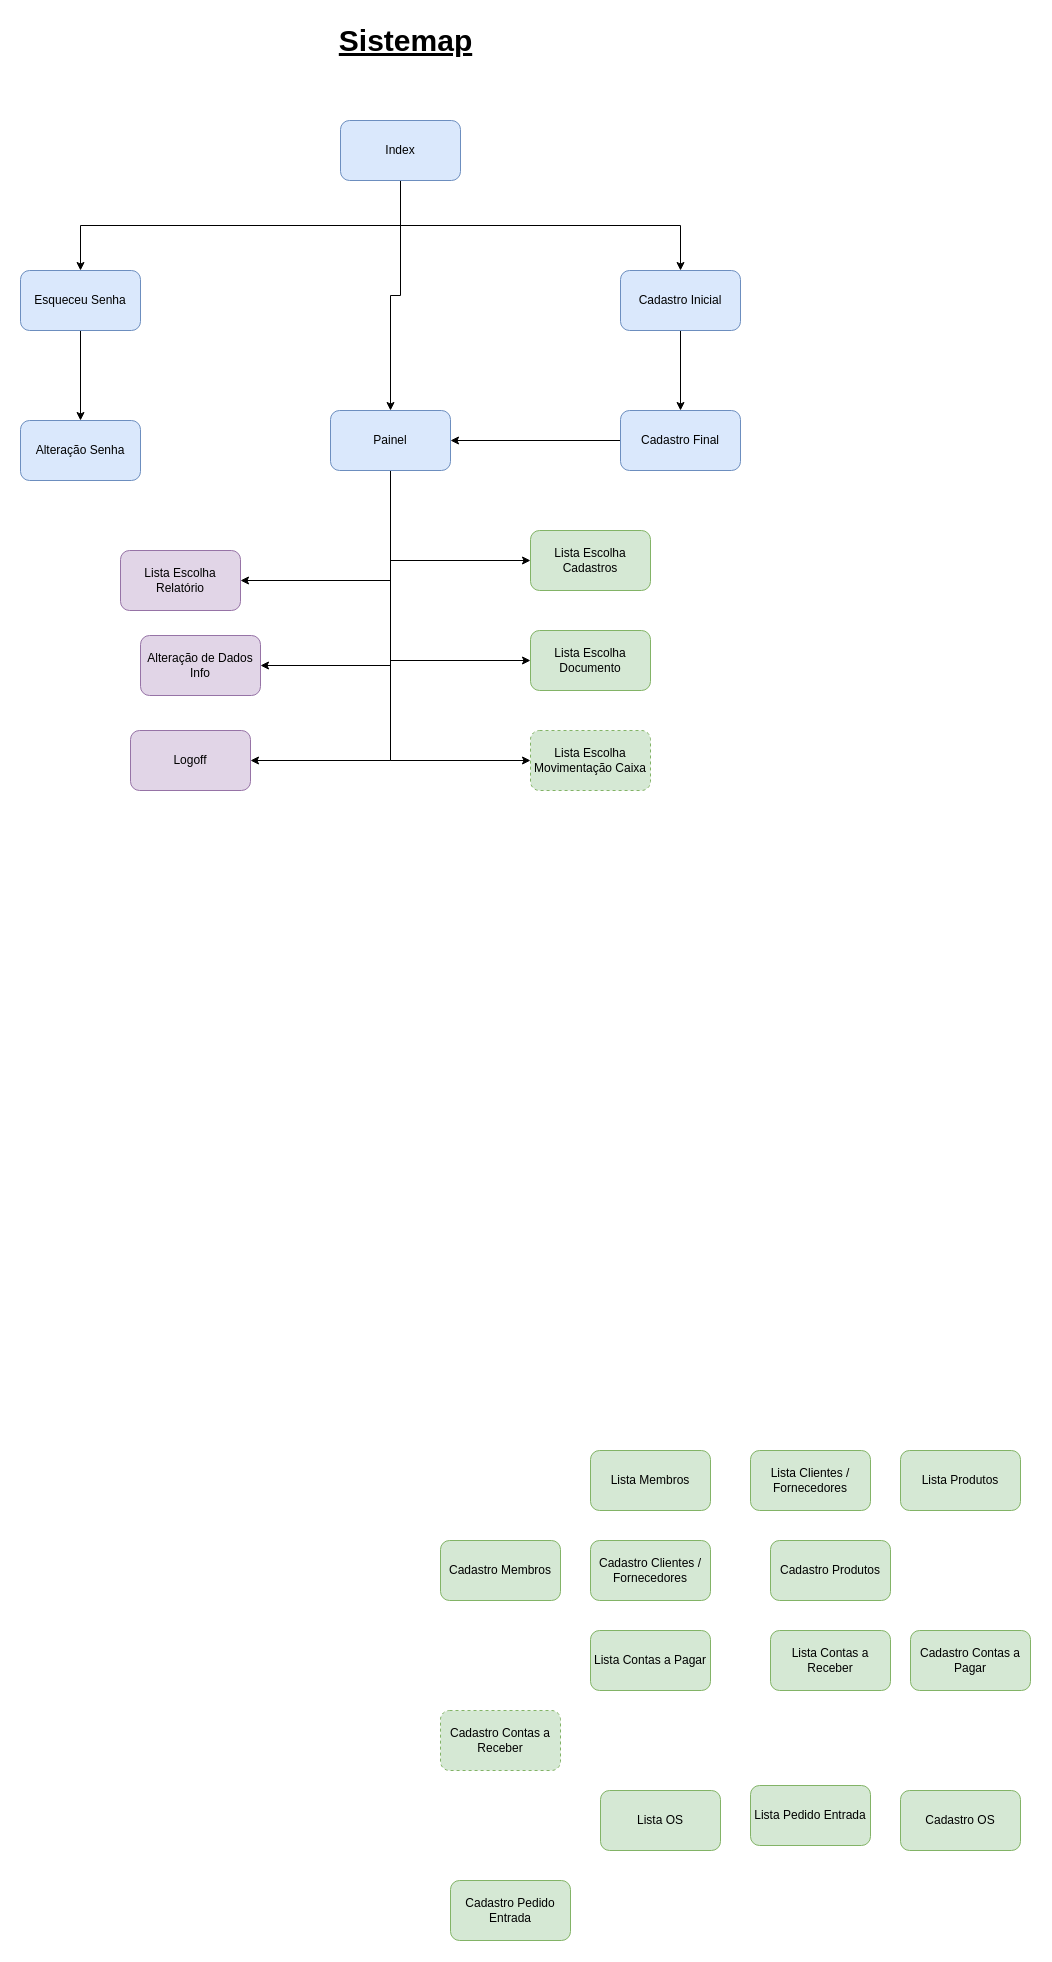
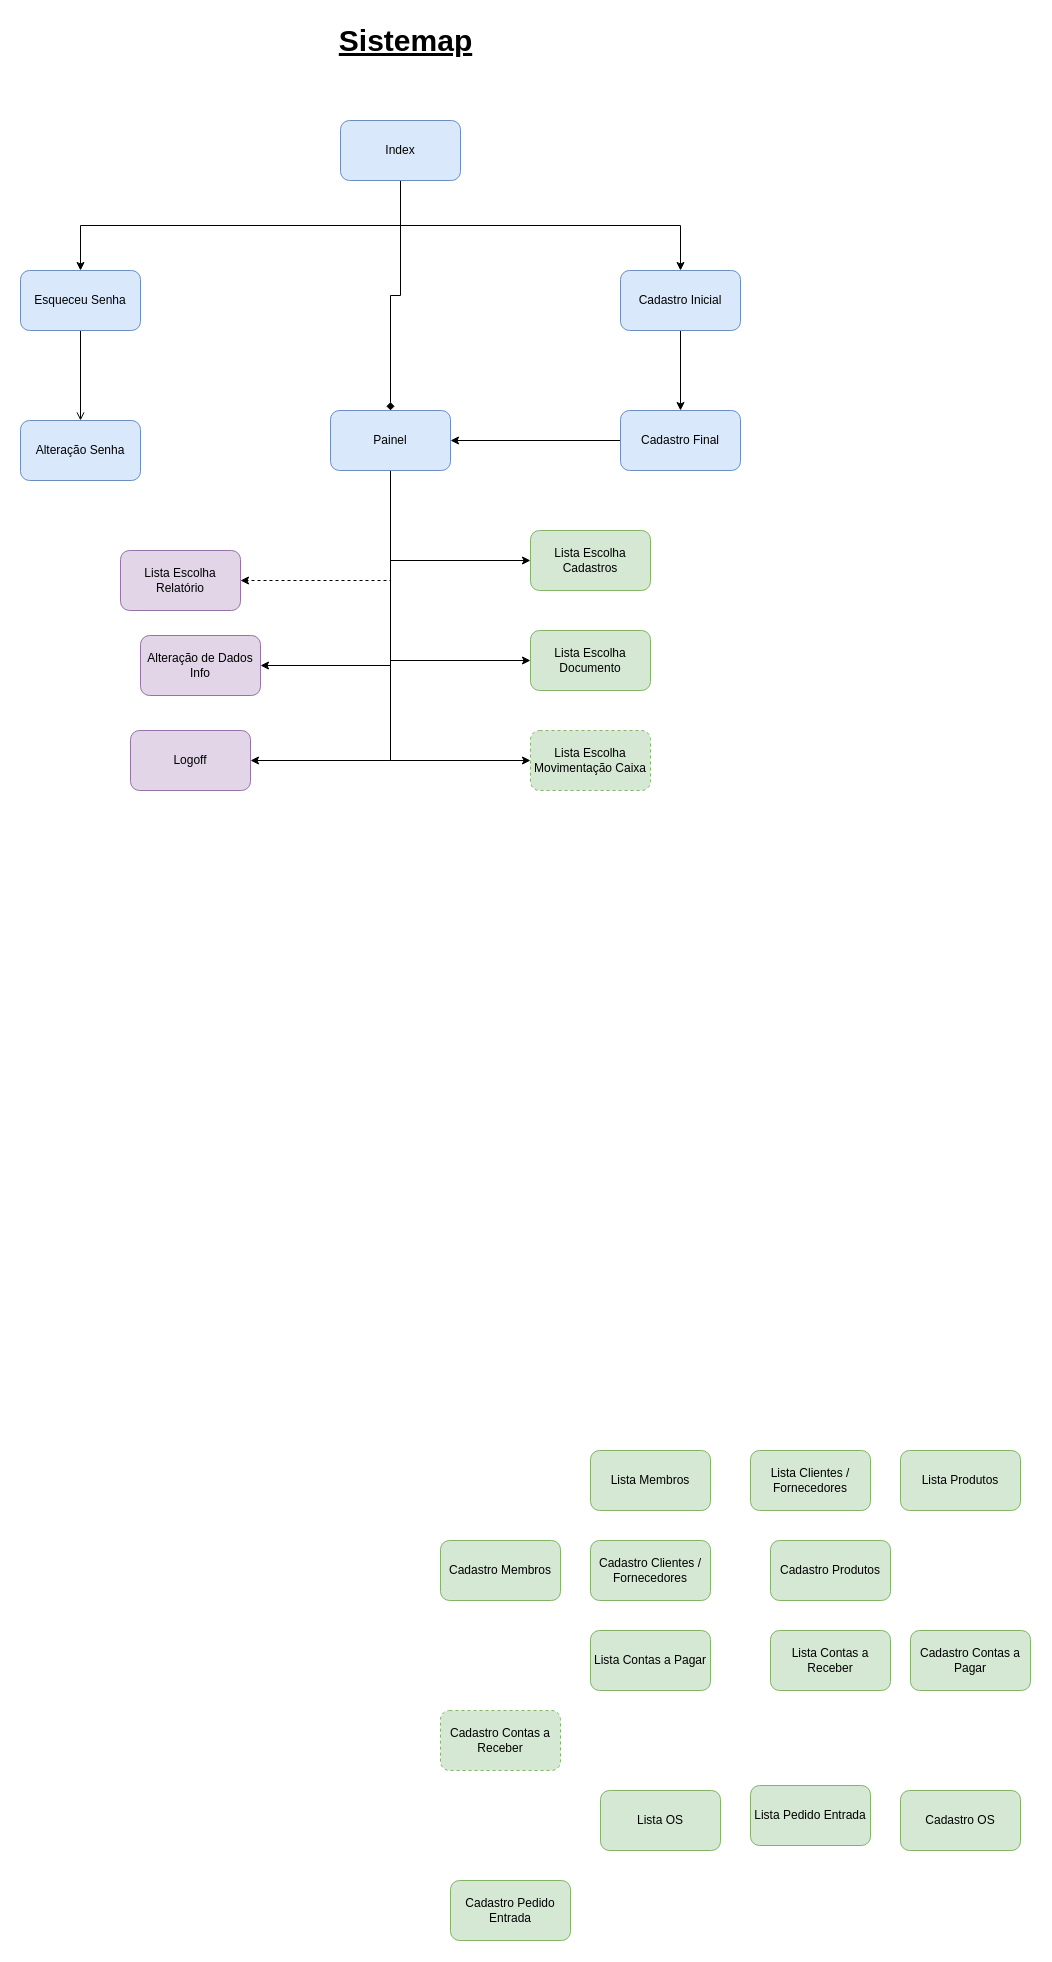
  <mxCell id="0" />
  <mxCell id="1" parent="0" />
  <mxCell id="2" style="edgeStyle=orthogonalEdgeStyle;rounded=0;orthogonalLoop=1;jettySize=auto;html=1;entryX=0.5;entryY=0;entryDx=0;entryDy=0;exitX=0.5;exitY=1;exitDx=0;exitDy=0;" edge="1" parent="1" source="5" target="8"><mxGeometry relative="1" as="geometry" /></mxCell>
- <mxCell id="3" style="edgeStyle=orthogonalEdgeStyle;rounded=0;orthogonalLoop=1;jettySize=auto;html=1;" edge="1" parent="1" source="5" target="40"><mxGeometry relative="1" as="geometry" /></mxCell>
+ <mxCell id="3" style="edgeStyle=orthogonalEdgeStyle;rounded=0;orthogonalLoop=1;jettySize=auto;html=1;endArrow=diamond;" edge="1" parent="1" source="5" target="40"><mxGeometry relative="1" as="geometry" /></mxCell>
  <mxCell id="4" style="edgeStyle=orthogonalEdgeStyle;rounded=0;orthogonalLoop=1;jettySize=auto;html=1;exitX=0.5;exitY=1;exitDx=0;exitDy=0;" edge="1" parent="1" source="5" target="12"><mxGeometry relative="1" as="geometry" /></mxCell>
  <mxCell id="5" value="Index" style="rounded=1;whiteSpace=wrap;html=1;fillColor=#dae8fc;strokeColor=#6c8ebf;" vertex="1" parent="1"><mxGeometry x="340" y="120" width="120" height="60" as="geometry" /></mxCell>
  <mxCell id="6" value="Alteração Senha" style="rounded=1;whiteSpace=wrap;html=1;fillColor=#dae8fc;strokeColor=#6c8ebf;" vertex="1" parent="1"><mxGeometry x="20" y="420" width="120" height="60" as="geometry" /></mxCell>
- <mxCell id="7" style="edgeStyle=orthogonalEdgeStyle;rounded=0;orthogonalLoop=1;jettySize=auto;html=1;entryX=0.5;entryY=0;entryDx=0;entryDy=0;" edge="1" parent="1" source="8" target="6"><mxGeometry relative="1" as="geometry" /></mxCell>
+ <mxCell id="7" style="edgeStyle=orthogonalEdgeStyle;rounded=0;orthogonalLoop=1;jettySize=auto;html=1;entryX=0.5;entryY=0;entryDx=0;entryDy=0;endArrow=open;" edge="1" parent="1" source="8" target="6"><mxGeometry relative="1" as="geometry" /></mxCell>
  <mxCell id="8" value="Esqueceu Senha" style="rounded=1;whiteSpace=wrap;html=1;fillColor=#dae8fc;strokeColor=#6c8ebf;" vertex="1" parent="1"><mxGeometry x="20" y="270" width="120" height="60" as="geometry" /></mxCell>
  <mxCell id="9" style="edgeStyle=orthogonalEdgeStyle;rounded=0;orthogonalLoop=1;jettySize=auto;html=1;entryX=1;entryY=0.5;entryDx=0;entryDy=0;" edge="1" parent="1" source="10" target="40"><mxGeometry relative="1" as="geometry" /></mxCell>
  <mxCell id="10" value="Cadastro Final" style="rounded=1;whiteSpace=wrap;html=1;fillColor=#dae8fc;strokeColor=#6c8ebf;" vertex="1" parent="1"><mxGeometry x="620" y="410" width="120" height="60" as="geometry" /></mxCell>
  <mxCell id="11" style="edgeStyle=orthogonalEdgeStyle;rounded=0;orthogonalLoop=1;jettySize=auto;html=1;" edge="1" parent="1" source="12" target="10"><mxGeometry relative="1" as="geometry" /></mxCell>
  <mxCell id="12" value="Cadastro Inicial" style="rounded=1;whiteSpace=wrap;html=1;fillColor=#dae8fc;strokeColor=#6c8ebf;" vertex="1" parent="1"><mxGeometry x="620" y="270" width="120" height="60" as="geometry" /></mxCell>
  <mxCell id="13" value="Lista Escolha Cadastros" style="rounded=1;whiteSpace=wrap;html=1;fillColor=#d5e8d4;strokeColor=#82b366;" vertex="1" parent="1"><mxGeometry x="530" y="530" width="120" height="60" as="geometry" /></mxCell>
  <mxCell id="14" value="Lista Clientes / Fornecedores" style="rounded=1;whiteSpace=wrap;html=1;fillColor=#d5e8d4;strokeColor=#82b366;" vertex="1" parent="1"><mxGeometry x="750" y="1450" width="120" height="60" as="geometry" /></mxCell>
  <mxCell id="15" value="Lista Membros" style="rounded=1;whiteSpace=wrap;html=1;fillColor=#d5e8d4;strokeColor=#82b366;" vertex="1" parent="1"><mxGeometry x="590" y="1450" width="120" height="60" as="geometry" /></mxCell>
  <mxCell id="16" value="Lista Produtos" style="rounded=1;whiteSpace=wrap;html=1;fillColor=#d5e8d4;strokeColor=#82b366;" vertex="1" parent="1"><mxGeometry x="900" y="1450" width="120" height="60" as="geometry" /></mxCell>
  <mxCell id="17" value="Cadastro Membros" style="rounded=1;whiteSpace=wrap;html=1;fillColor=#d5e8d4;strokeColor=#82b366;" vertex="1" parent="1"><mxGeometry x="440" y="1540" width="120" height="60" as="geometry" /></mxCell>
  <mxCell id="18" value="Cadastro Produtos" style="rounded=1;whiteSpace=wrap;html=1;fillColor=#d5e8d4;strokeColor=#82b366;" vertex="1" parent="1"><mxGeometry x="770" y="1540" width="120" height="60" as="geometry" /></mxCell>
  <mxCell id="19" value="Cadastro Clientes / Fornecedores" style="rounded=1;whiteSpace=wrap;html=1;fillColor=#d5e8d4;strokeColor=#82b366;" vertex="1" parent="1"><mxGeometry x="590" y="1540" width="120" height="60" as="geometry" /></mxCell>
  <mxCell id="20" value="Lista Escolha Movimentação Caixa" style="rounded=1;whiteSpace=wrap;html=1;fillColor=#d5e8d4;strokeColor=#82b366;dashed=1;" vertex="1" parent="1"><mxGeometry x="530" y="730" width="120" height="60" as="geometry" /></mxCell>
  <mxCell id="21" value="Lista Contas a Receber" style="rounded=1;whiteSpace=wrap;html=1;fillColor=#d5e8d4;strokeColor=#82b366;" vertex="1" parent="1"><mxGeometry x="770" y="1630" width="120" height="60" as="geometry" /></mxCell>
  <mxCell id="22" value="Lista Contas a Pagar" style="rounded=1;whiteSpace=wrap;html=1;fillColor=#d5e8d4;strokeColor=#82b366;" vertex="1" parent="1"><mxGeometry x="590" y="1630" width="120" height="60" as="geometry" /></mxCell>
  <mxCell id="23" value="Cadastro Contas a Pagar" style="rounded=1;whiteSpace=wrap;html=1;fillColor=#d5e8d4;strokeColor=#82b366;" vertex="1" parent="1"><mxGeometry x="910" y="1630" width="120" height="60" as="geometry" /></mxCell>
  <mxCell id="24" value="Cadastro Contas a Receber" style="rounded=1;whiteSpace=wrap;html=1;fillColor=#d5e8d4;strokeColor=#82b366;dashed=1;" vertex="1" parent="1"><mxGeometry x="440" y="1710" width="120" height="60" as="geometry" /></mxCell>
  <mxCell id="25" value="Lista Escolha Documento" style="rounded=1;whiteSpace=wrap;html=1;fillColor=#d5e8d4;strokeColor=#82b366;" vertex="1" parent="1"><mxGeometry x="530" y="630" width="120" height="60" as="geometry" /></mxCell>
  <mxCell id="26" value="Cadastro Pedido Entrada" style="rounded=1;whiteSpace=wrap;html=1;fillColor=#d5e8d4;strokeColor=#82b366;" vertex="1" parent="1"><mxGeometry x="450" y="1880" width="120" height="60" as="geometry" /></mxCell>
  <mxCell id="27" value="Cadastro OS" style="rounded=1;whiteSpace=wrap;html=1;fillColor=#d5e8d4;strokeColor=#82b366;" vertex="1" parent="1"><mxGeometry x="900" y="1790" width="120" height="60" as="geometry" /></mxCell>
  <mxCell id="28" value="Lista Pedido Entrada" style="rounded=1;whiteSpace=wrap;html=1;fillColor=#d5e8d4;strokeColor=#82b366;" vertex="1" parent="1"><mxGeometry x="750" y="1785" width="120" height="60" as="geometry" /></mxCell>
  <mxCell id="29" value="Lista OS" style="rounded=1;whiteSpace=wrap;html=1;fillColor=#d5e8d4;strokeColor=#82b366;" vertex="1" parent="1"><mxGeometry x="600" y="1790" width="120" height="60" as="geometry" /></mxCell>
  <mxCell id="30" value="Lista Escolha Relatório" style="rounded=1;whiteSpace=wrap;html=1;fillColor=#e1d5e7;strokeColor=#9673a6;" vertex="1" parent="1"><mxGeometry x="120" y="550" width="120" height="60" as="geometry" /></mxCell>
  <mxCell id="31" value="Alteração de Dados Info" style="rounded=1;whiteSpace=wrap;html=1;fillColor=#e1d5e7;strokeColor=#9673a6;" vertex="1" parent="1"><mxGeometry x="140" y="635" width="120" height="60" as="geometry" /></mxCell>
  <mxCell id="32" value="Logoff" style="rounded=1;whiteSpace=wrap;html=1;fillColor=#e1d5e7;strokeColor=#9673a6;" vertex="1" parent="1"><mxGeometry x="130" y="730" width="120" height="60" as="geometry" /></mxCell>
  <mxCell id="33" value="Sistemap" style="text;html=1;resizable=0;autosize=1;align=center;verticalAlign=middle;points=[];rounded=0;fontStyle=5;dashed=1;shadow=0;sketch=0;glass=0;fontSize=30;direction=west;rotation=0;" vertex="1" parent="1"><mxGeometry x="330" y="20" width="150" height="40" as="geometry" /></mxCell>
- <mxCell id="34" style="edgeStyle=orthogonalEdgeStyle;rounded=0;orthogonalLoop=1;jettySize=auto;html=1;entryX=1;entryY=0.5;entryDx=0;entryDy=0;exitX=0.5;exitY=1;exitDx=0;exitDy=0;" edge="1" parent="1" source="40" target="30"><mxGeometry relative="1" as="geometry" /></mxCell>
+ <mxCell id="34" style="edgeStyle=orthogonalEdgeStyle;rounded=0;orthogonalLoop=1;jettySize=auto;html=1;entryX=1;entryY=0.5;entryDx=0;entryDy=0;exitX=0.5;exitY=1;exitDx=0;exitDy=0;dashed=1;" edge="1" parent="1" source="40" target="30"><mxGeometry relative="1" as="geometry" /></mxCell>
  <mxCell id="35" style="edgeStyle=orthogonalEdgeStyle;rounded=0;orthogonalLoop=1;jettySize=auto;html=1;entryX=1;entryY=0.5;entryDx=0;entryDy=0;exitX=0.5;exitY=1;exitDx=0;exitDy=0;" edge="1" parent="1" source="40" target="31"><mxGeometry relative="1" as="geometry" /></mxCell>
  <mxCell id="36" style="edgeStyle=orthogonalEdgeStyle;rounded=0;orthogonalLoop=1;jettySize=auto;html=1;entryX=1;entryY=0.5;entryDx=0;entryDy=0;exitX=0.5;exitY=1;exitDx=0;exitDy=0;" edge="1" parent="1" source="40" target="32"><mxGeometry relative="1" as="geometry" /></mxCell>
  <mxCell id="37" style="edgeStyle=orthogonalEdgeStyle;rounded=0;orthogonalLoop=1;jettySize=auto;html=1;entryX=0;entryY=0.5;entryDx=0;entryDy=0;exitX=0.5;exitY=1;exitDx=0;exitDy=0;" edge="1" parent="1" source="40" target="13"><mxGeometry relative="1" as="geometry" /></mxCell>
  <mxCell id="38" style="edgeStyle=orthogonalEdgeStyle;rounded=0;orthogonalLoop=1;jettySize=auto;html=1;entryX=0;entryY=0.5;entryDx=0;entryDy=0;exitX=0.5;exitY=1;exitDx=0;exitDy=0;" edge="1" parent="1" source="40" target="25"><mxGeometry relative="1" as="geometry" /></mxCell>
  <mxCell id="39" style="edgeStyle=orthogonalEdgeStyle;rounded=0;orthogonalLoop=1;jettySize=auto;html=1;entryX=0;entryY=0.5;entryDx=0;entryDy=0;exitX=0.5;exitY=1;exitDx=0;exitDy=0;" edge="1" parent="1" source="40" target="20"><mxGeometry relative="1" as="geometry" /></mxCell>
  <mxCell id="40" value="Painel" style="rounded=1;whiteSpace=wrap;html=1;fillColor=#dae8fc;strokeColor=#6c8ebf;" vertex="1" parent="1"><mxGeometry x="330" y="410" width="120" height="60" as="geometry" /></mxCell>
